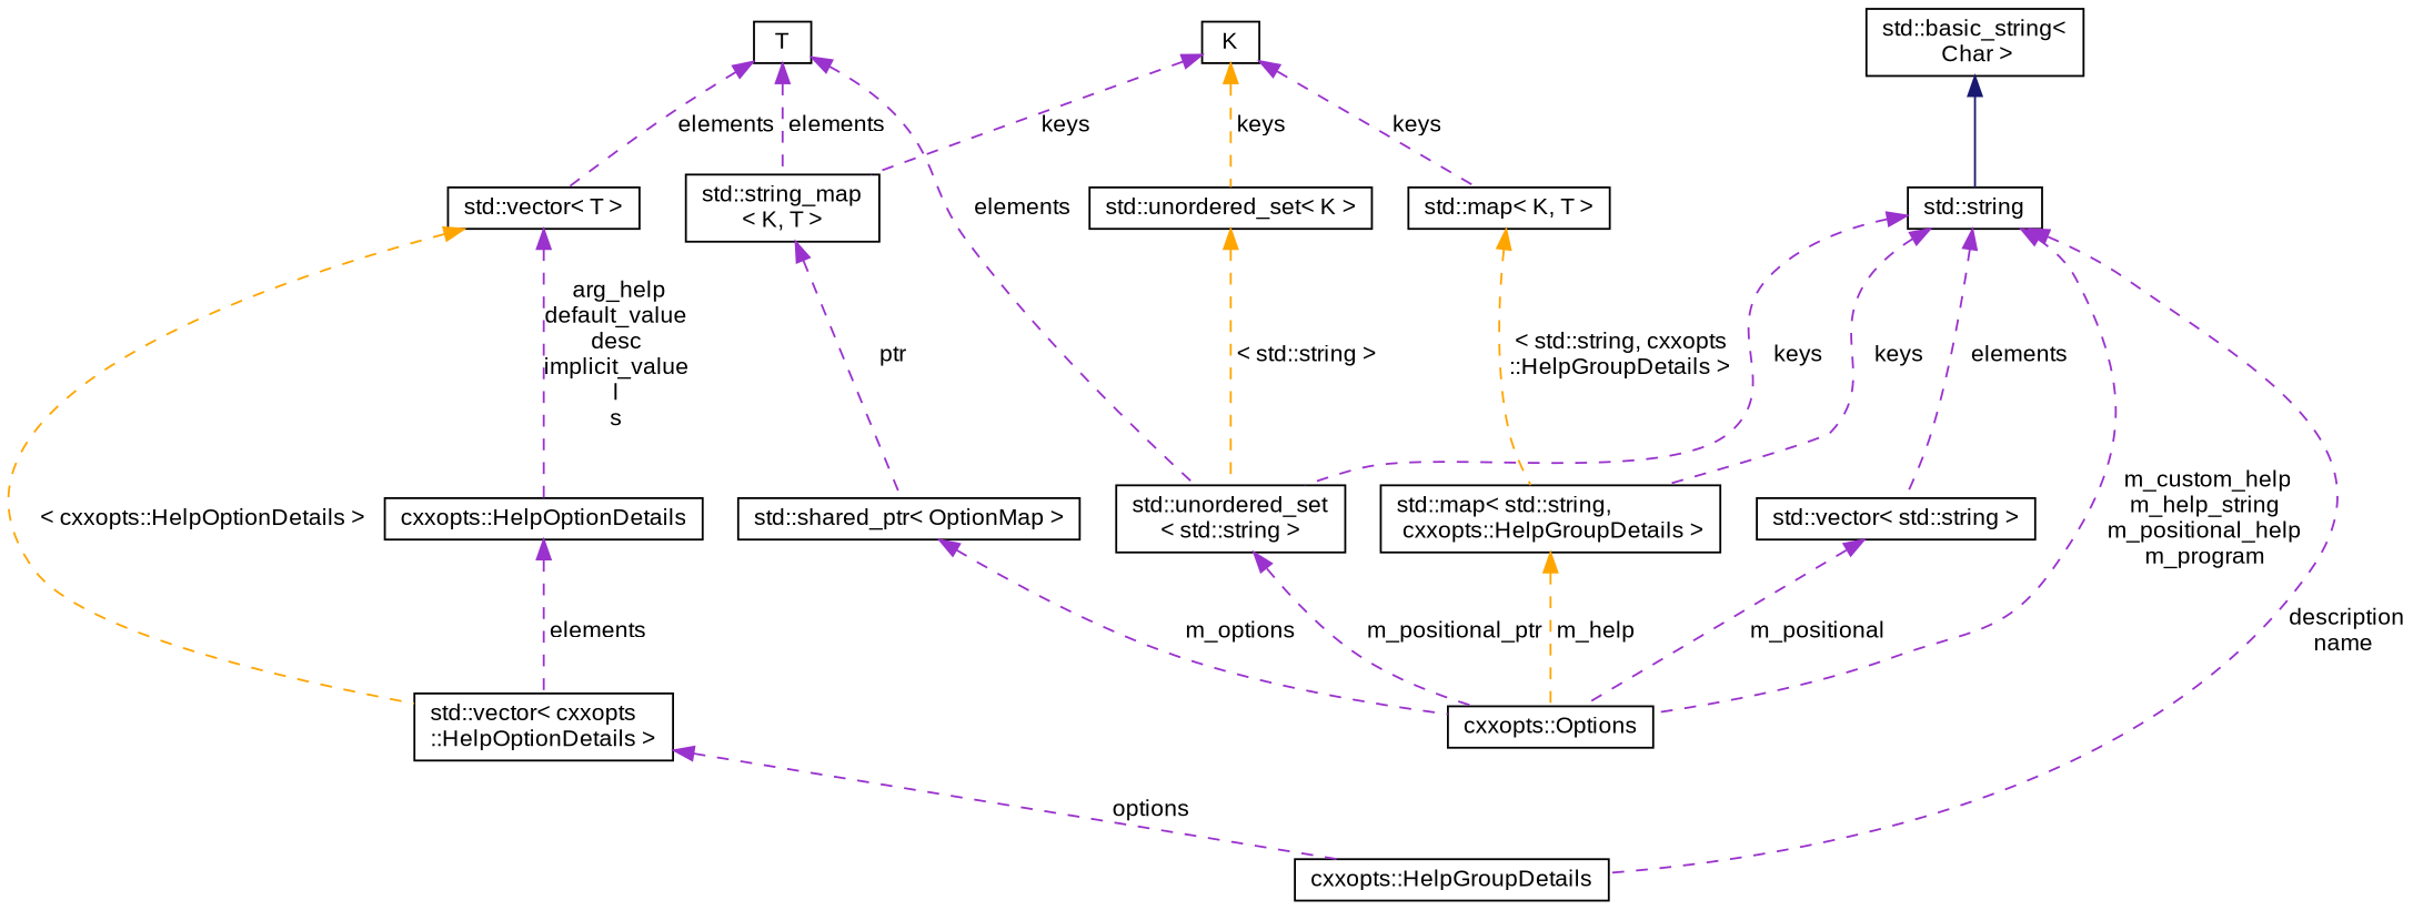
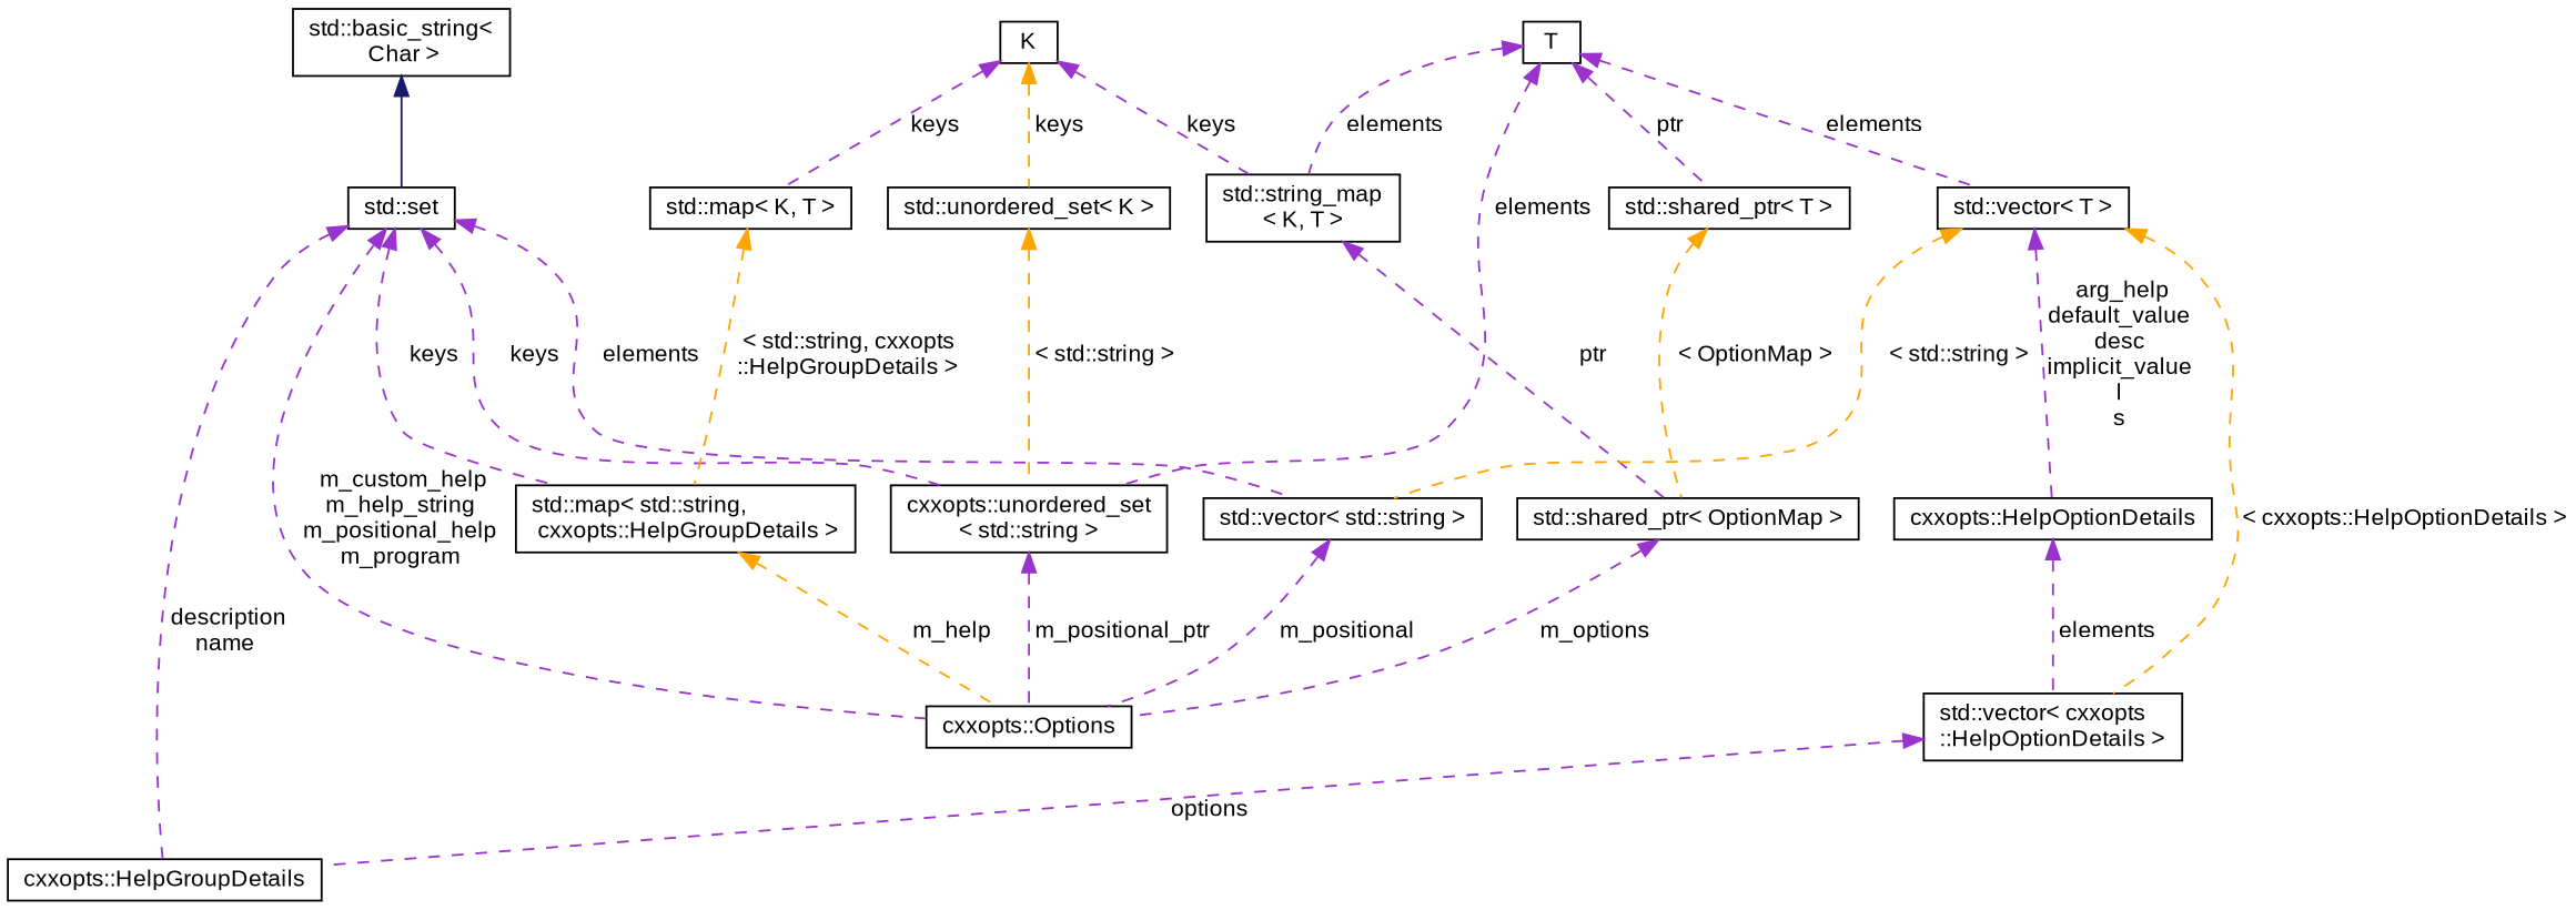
  digraph {
    fontname="Liberation Sans"
    rankdir=TB
    node [color=black fillcolor=white fontname="Liberation Sans" fontsize=12 shape=record style=filled]
    edge [color=darkorchid3 dir=back fontname="Liberation Sans" fontsize=12 labelfontname=Helvetica labelfontsize=12 style=dashed]
    n1 [height=0.2 label="cxxopts::Options" width=0.4]
-   n2 [height=0.2 label="std::string" width=0.4]
+   n2 [height=0.2 label="std::set" width=0.4]
    n3 [height=0.2 label="std::vector\< std::string \>" width=0.4]
-   n4 [height=0.2 label="std::unordered_set\l\< std::string \>" width=0.4]
+   n4 [height=0.2 label="cxxopts::unordered_set\l\< std::string \>" width=0.4]
    n5 [height=0.2 label="std::map\< std::string,\l cxxopts::HelpGroupDetails \>" width=0.4]
    n6 [height=0.2 label="cxxopts::HelpGroupDetails" width=0.4]
    n7 [height=0.2 label="cxxopts::HelpOptionDetails" width=0.4]
    n8 [height=0.2 label="std::vector\< cxxopts\l::HelpOptionDetails \>" width=0.4]
    n9 [height=0.2 label="std::basic_string\<\l Char \>" width=0.4]
    n10 [height=0.2 label="std::shared_ptr\< OptionMap \>" width=0.4]
    n11 [height=0.2 label="std::string_map\l\< K, T \>" width=0.4]
    n12 [height=0.2 label=K width=0.4]
    n13 [height=0.2 label="std::unordered_set\< K \>" width=0.4]
    n14 [height=0.2 label="std::map\< K, T \>" width=0.4]
    n15 [height=0.2 label=T width=0.4]
+   n16 [height=0.2 label="std::shared_ptr\< T \>" width=0.4]
    n17 [height=0.2 label="std::vector\< T \>" width=0.4]
    n2 -> n1 [label=" m_custom_help\nm_help_string\nm_positional_help\nm_program"]
    n2 -> n3 [label=" elements"]
    n2 -> n4 [label=" keys"]
    n2 -> n5 [label=" keys"]
    n2 -> n6 [label=" description\nname"]
    n3 -> n1 [label=" m_positional"]
    n4 -> n1 [label=" m_positional_ptr"]
    n5 -> n1 [color=orange label=" m_help"]
    n7 -> n8 [label=" elements"]
    n8 -> n6 [label=" options"]
    n9 -> n2 [color=midnightblue style=solid]
    n10 -> n1 [label=" m_options"]
    n11 -> n10 [label=" ptr"]
    n12 -> n11 [label=" keys"]
    n12 -> n13 [color=orange label=" keys"]
    n12 -> n14 [label=" keys"]
    n13 -> n4 [color=orange label=" \< std::string \>"]
    n14 -> n5 [color=orange label=" \< std::string, cxxopts\l::HelpGroupDetails \>"]
    n15 -> n4 [label=" elements"]
    n15 -> n11 [label=" elements"]
+   n15 -> n16 [label=" ptr"]
    n15 -> n17 [label=" elements"]
+   n16 -> n10 [color=orange label=" \< OptionMap \>"]
+   n17 -> n3 [color=orange label=" \< std::string \>"]
    n17 -> n7 [label=" arg_help\ndefault_value\ndesc\nimplicit_value\nl\ns"]
    n17 -> n8 [color=orange label=" \< cxxopts::HelpOptionDetails \>"]
  }
